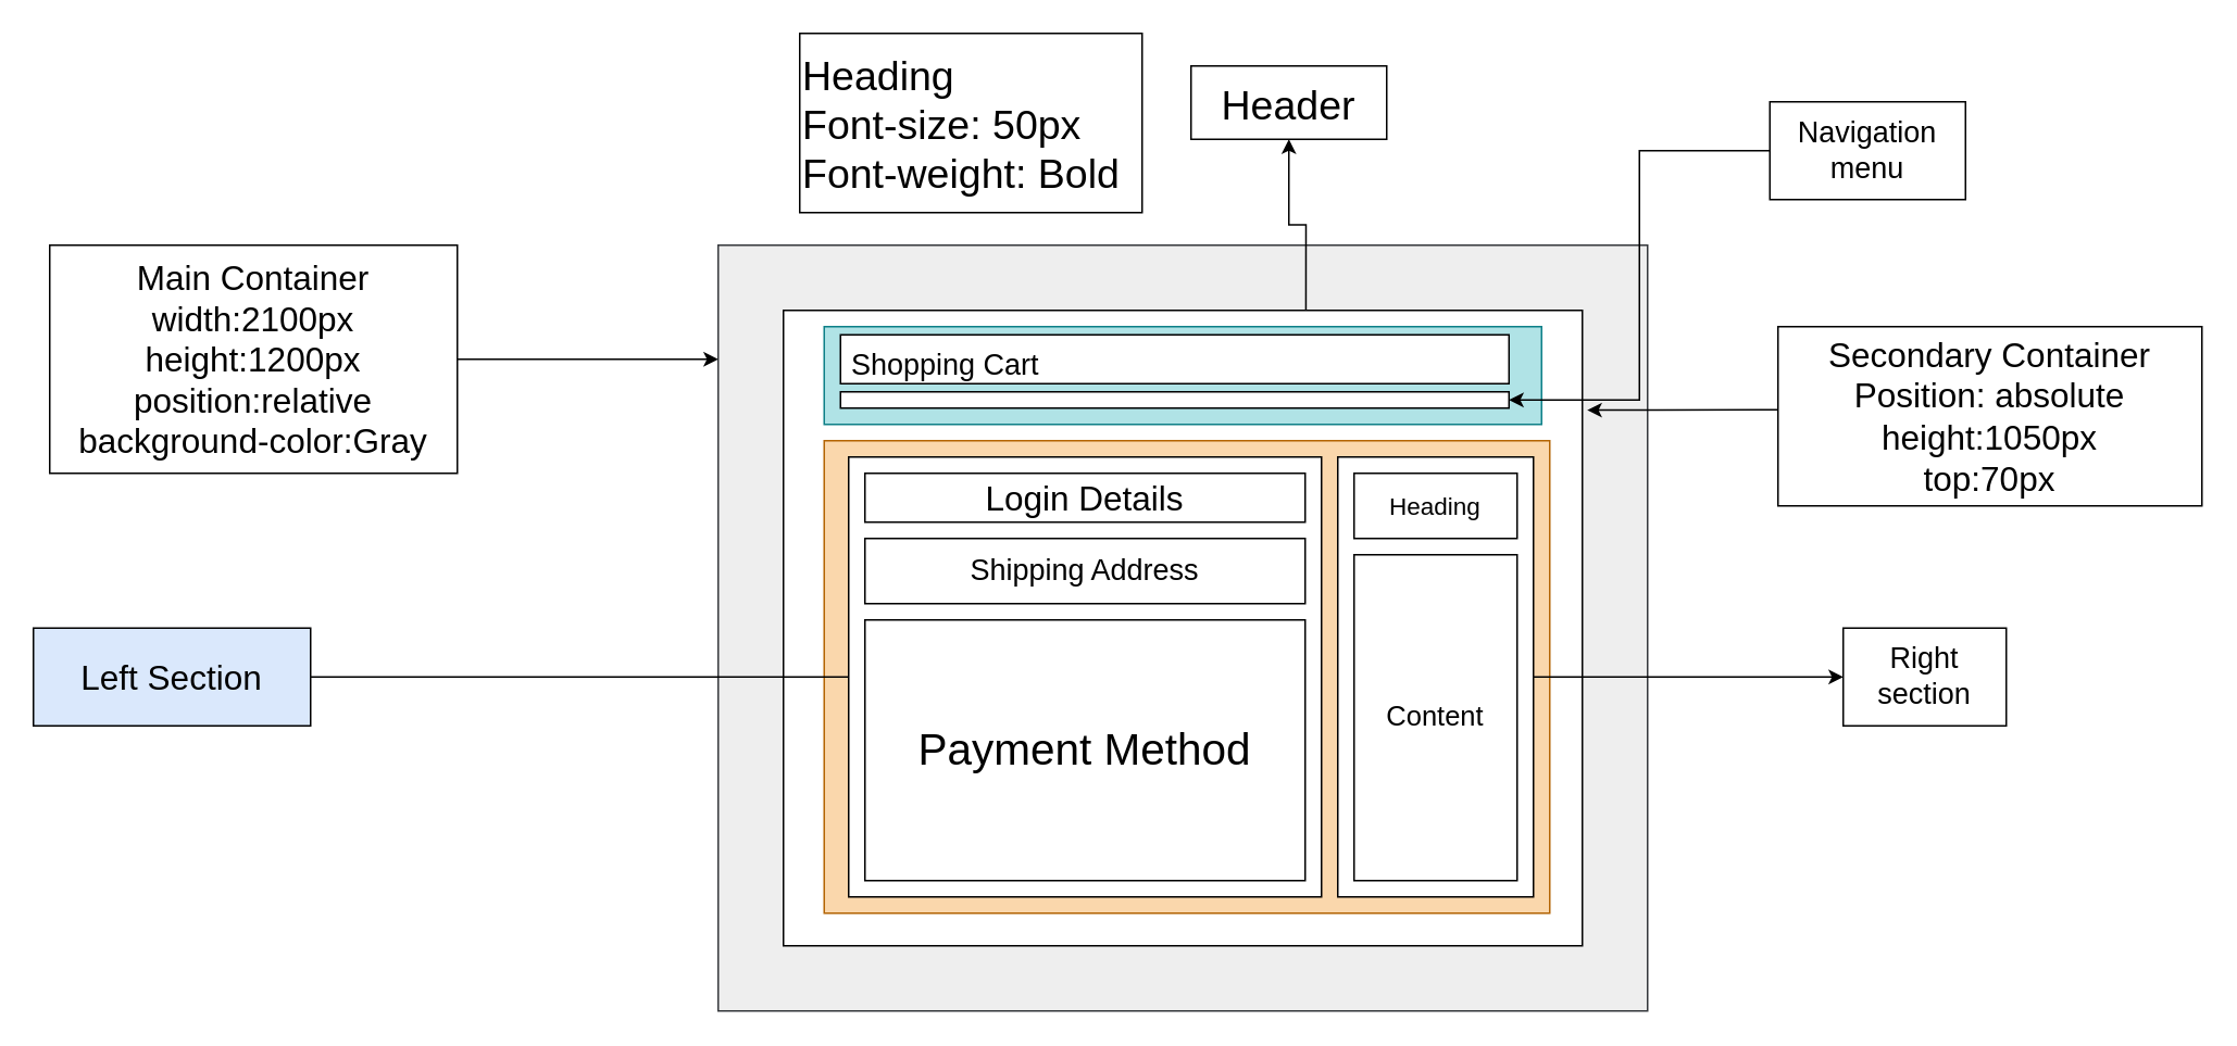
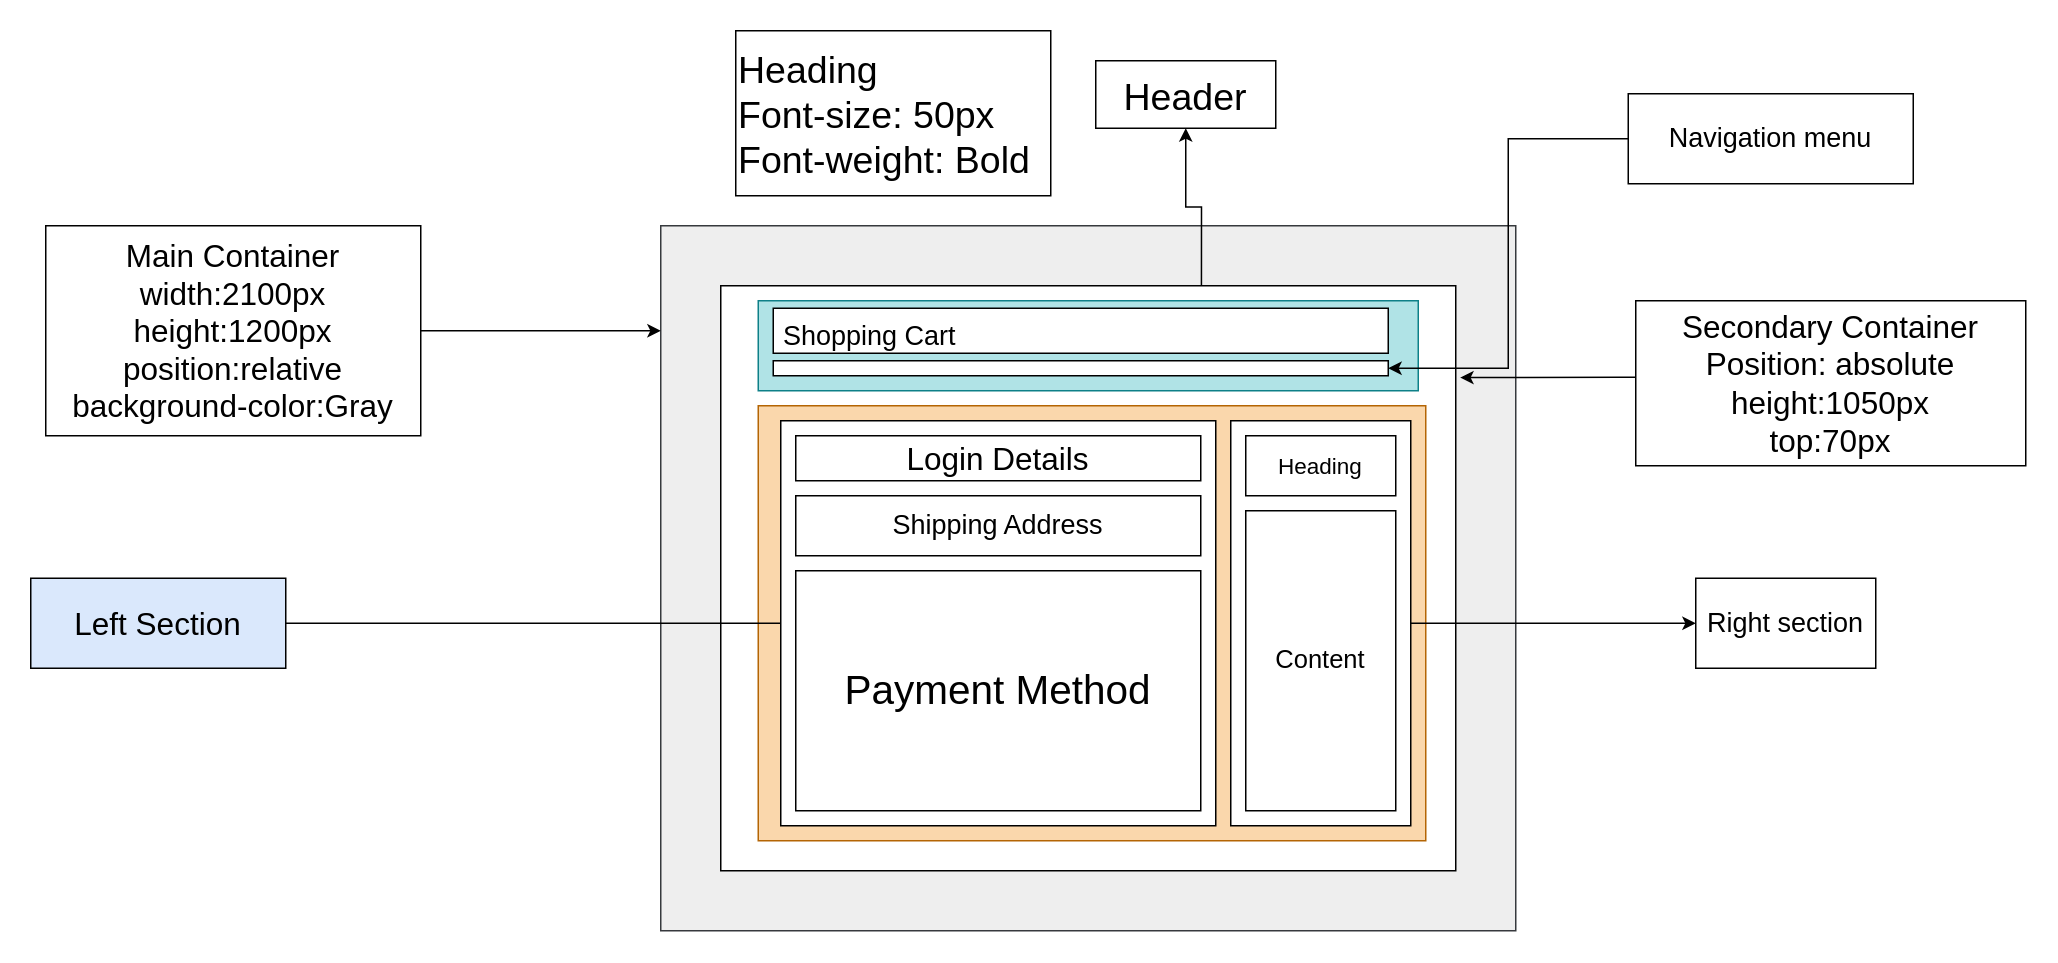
  <mxCell id="0" />
  <mxCell id="1" parent="0" />
  <mxCell id="2" value="" style="rounded=0;whiteSpace=wrap;html=1;fillColor=#eeeeee;strokeColor=#36393d;" parent="1" vertex="1"><mxGeometry x="440" y="150" width="570" height="470" as="geometry" /></mxCell>
  <mxCell id="3" value="" style="edgeStyle=orthogonalEdgeStyle;rounded=0;orthogonalLoop=1;jettySize=auto;html=1;fontSize=15;exitX=0.654;exitY=0;exitDx=0;exitDy=0;exitPerimeter=0;" edge="1" parent="1" source="4" target="11"><mxGeometry relative="1" as="geometry" /></mxCell>
  <mxCell id="4" value="" style="rounded=0;whiteSpace=wrap;html=1;" parent="1" vertex="1"><mxGeometry x="480" y="190" width="490" height="390" as="geometry" /></mxCell>
  <mxCell id="5" value="" style="rounded=0;whiteSpace=wrap;html=1;align=left;fillColor=#b0e3e6;strokeColor=#0e8088;" parent="1" vertex="1"><mxGeometry x="505" y="200" width="440" height="60" as="geometry" /></mxCell>
  <mxCell id="6" value="Left Section" style="rounded=0;whiteSpace=wrap;html=1;fontSize=21;fillColor=#dae8fc;" parent="1" vertex="1"><mxGeometry x="20" y="385" width="170" height="60" as="geometry" /></mxCell>
  <mxCell id="7" value="" style="edgeStyle=orthogonalEdgeStyle;rounded=0;orthogonalLoop=1;jettySize=auto;html=1;fontSize=21;" parent="1" source="8" target="2" edge="1"><mxGeometry relative="1" as="geometry"><Array as="points"><mxPoint x="245" y="200" /></Array></mxGeometry></mxCell>
  <mxCell id="8" value="Main Container&lt;br&gt;width:2100px&lt;br&gt;height:1200px&lt;br&gt;position:relative&lt;br&gt;background-color:Gray" style="rounded=0;whiteSpace=wrap;html=1;fontSize=21;" parent="1" vertex="1"><mxGeometry x="30" y="150" width="250" height="140" as="geometry" /></mxCell>
  <mxCell id="9" value="" style="edgeStyle=orthogonalEdgeStyle;rounded=0;orthogonalLoop=1;jettySize=auto;html=1;fontSize=21;entryX=1.006;entryY=0.157;entryDx=0;entryDy=0;entryPerimeter=0;" parent="1" source="10" target="4" edge="1"><mxGeometry relative="1" as="geometry"><Array as="points"><mxPoint x="1080" y="251" /><mxPoint x="1080" y="251" /></Array></mxGeometry></mxCell>
  <mxCell id="10" value="Secondary Container&lt;br&gt;Position: absolute&lt;br&gt;height:1050px&lt;br&gt;top:70px&lt;br&gt;" style="rounded=0;whiteSpace=wrap;html=1;fontSize=21;" parent="1" vertex="1"><mxGeometry x="1090" y="200" width="260" height="110" as="geometry" /></mxCell>
  <mxCell id="11" value="Header" style="rounded=0;whiteSpace=wrap;html=1;fontSize=25;" parent="1" vertex="1"><mxGeometry x="730" y="40" width="120" height="45" as="geometry" /></mxCell>
  <mxCell id="12" value="&lt;font style=&quot;font-size: 18px&quot;&gt;&amp;nbsp;Shopping Cart&lt;/font&gt;" style="rounded=0;whiteSpace=wrap;html=1;fontSize=25;align=left;" parent="1" vertex="1"><mxGeometry x="515" y="205" width="410" height="30" as="geometry" /></mxCell>
  <mxCell id="13" value="" style="rounded=0;whiteSpace=wrap;html=1;fontSize=18;" parent="1" vertex="1"><mxGeometry x="515" y="240" width="410" height="10" as="geometry" /></mxCell>
  <mxCell id="14" style="edgeStyle=orthogonalEdgeStyle;rounded=0;orthogonalLoop=1;jettySize=auto;html=1;entryX=1;entryY=0.5;entryDx=0;entryDy=0;fontSize=18;" parent="1" source="15" target="13" edge="1"><mxGeometry relative="1" as="geometry"><mxPoint x="1030" y="729.5" as="targetPoint" /></mxGeometry></mxCell>
- <mxCell id="15" value="Navigation menu" style="rounded=0;whiteSpace=wrap;html=1;fontSize=18;" parent="1" vertex="1"><mxGeometry x="1085" y="62" width="120" height="60" as="geometry" /></mxCell>
+ <mxCell id="15" value="Navigation menu" style="rounded=0;whiteSpace=wrap;html=1;fontSize=18;" parent="1" vertex="1"><mxGeometry x="1085" y="62" width="190" height="60" as="geometry" /></mxCell>
  <mxCell id="16" value="" style="rounded=0;whiteSpace=wrap;html=1;fillColor=#fad7ac;strokeColor=#b46504;" vertex="1" parent="1"><mxGeometry x="505" y="270" width="445" height="290" as="geometry" /></mxCell>
  <mxCell id="17" value="" style="edgeStyle=orthogonalEdgeStyle;rounded=0;orthogonalLoop=1;jettySize=auto;html=1;" edge="1" parent="1" source="18" target="25"><mxGeometry relative="1" as="geometry" /></mxCell>
  <mxCell id="18" value="" style="rounded=0;whiteSpace=wrap;html=1;" vertex="1" parent="1"><mxGeometry x="820" y="280" width="120" height="270" as="geometry" /></mxCell>
  <mxCell id="19" value="&lt;font style=&quot;font-size: 15px&quot;&gt;Heading&lt;/font&gt;" style="rounded=0;whiteSpace=wrap;html=1;" vertex="1" parent="1"><mxGeometry x="830" y="290" width="100" height="40" as="geometry" /></mxCell>
  <mxCell id="20" value="&lt;font style=&quot;font-size: 17px&quot;&gt;Content&lt;/font&gt;" style="rounded=0;whiteSpace=wrap;html=1;" vertex="1" parent="1"><mxGeometry x="830" y="340" width="100" height="200" as="geometry" /></mxCell>
  <mxCell id="21" value="" style="rounded=0;whiteSpace=wrap;html=1;" vertex="1" parent="1"><mxGeometry x="520" y="280" width="290" height="270" as="geometry" /></mxCell>
  <mxCell id="22" value="&lt;span style=&quot;font-size: 21px&quot;&gt;Login Details&lt;/span&gt;" style="rounded=0;whiteSpace=wrap;html=1;" vertex="1" parent="1"><mxGeometry x="530" y="290" width="270" height="30" as="geometry" /></mxCell>
  <mxCell id="23" value="&lt;span style=&quot;font-size: 18px&quot;&gt;Shipping Address&lt;/span&gt;" style="rounded=0;whiteSpace=wrap;html=1;" vertex="1" parent="1"><mxGeometry x="530" y="330" width="270" height="40" as="geometry" /></mxCell>
  <mxCell id="24" value="&lt;span style=&quot;font-size: 27px&quot;&gt;Payment Method&lt;/span&gt;" style="rounded=0;whiteSpace=wrap;html=1;" vertex="1" parent="1"><mxGeometry x="530" y="380" width="270" height="160" as="geometry" /></mxCell>
- <mxCell id="25" value="&lt;font style=&quot;font-size: 18px&quot;&gt;Right section&lt;/font&gt;" style="whiteSpace=wrap;html=1;rounded=0;" vertex="1" parent="1"><mxGeometry x="1130" y="385" width="100" height="60" as="geometry" /></mxCell>
+ <mxCell id="25" value="&lt;font style=&quot;font-size: 18px&quot;&gt;Right section&lt;/font&gt;" style="whiteSpace=wrap;html=1;rounded=0;" vertex="1" parent="1"><mxGeometry x="1130" y="385" width="120" height="60" as="geometry" /></mxCell>
  <mxCell id="26" value="" style="endArrow=none;html=1;rounded=0;fontSize=15;exitX=1;exitY=0.5;exitDx=0;exitDy=0;entryX=0;entryY=0.5;entryDx=0;entryDy=0;" edge="1" parent="1" source="6" target="21"><mxGeometry width="50" height="50" relative="1" as="geometry"><mxPoint x="640" y="460" as="sourcePoint" /><mxPoint x="690" y="410" as="targetPoint" /><Array as="points" /></mxGeometry></mxCell>
  <mxCell id="27" value="&lt;span&gt;Heading&lt;/span&gt;&lt;br&gt;&lt;span&gt;Font-size: 50px&lt;/span&gt;&lt;br&gt;&lt;span&gt;Font-weight: Bold&lt;/span&gt;" style="whiteSpace=wrap;html=1;fontSize=25;align=left;rounded=0;" vertex="1" parent="1"><mxGeometry x="490" y="20" width="210" height="110" as="geometry" /></mxCell>
